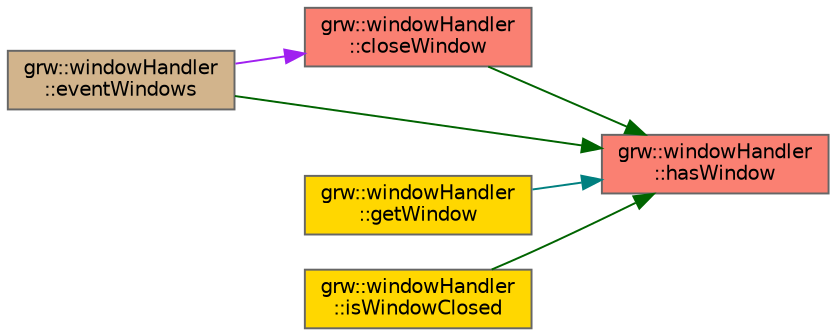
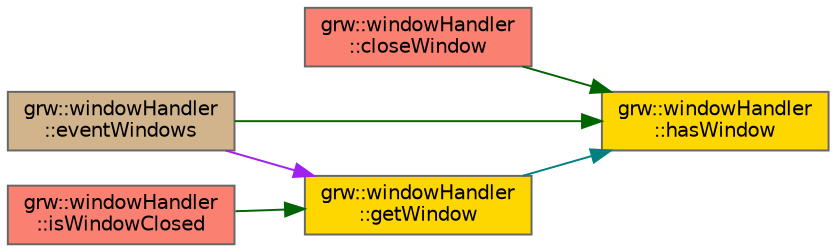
  digraph {
    rankdir=RL
    node [color=grey40 fillcolor=gold fontname=Helvetica fontsize=10 shape=box style=filled]
    edge [color=darkgreen dir=back fontname=Helvetica fontsize=10 labelfontname=Helvetica labelfontsize=10 style=solid]
-   n1 [color=gray40 fillcolor=salmon fontcolor=black height=0.2 label="grw::windowHandler\l::hasWindow" width=0.4]
+   n1 [color=gray40 fontcolor=black height=0.2 label="grw::windowHandler\l::hasWindow" width=0.4]
    n2 [fillcolor=salmon height=0.2 label="grw::windowHandler\l::closeWindow" width=0.4]
    n3 [fillcolor=tan height=0.2 label="grw::windowHandler\l::eventWindows" width=0.4]
    n4 [height=0.2 label="grw::windowHandler\l::getWindow" width=0.4]
-   n5 [height=0.2 label="grw::windowHandler\l::isWindowClosed" width=0.4]
+   n5 [fillcolor=salmon height=0.2 label="grw::windowHandler\l::isWindowClosed" width=0.4]
    n1 -> n2
    n1 -> n3
    n1 -> n4 [color=teal]
-   n1 -> n5
-   n2 -> n3 [color=purple]
+   n4 -> n5
+   n4 -> n3 [color=purple]
  }
